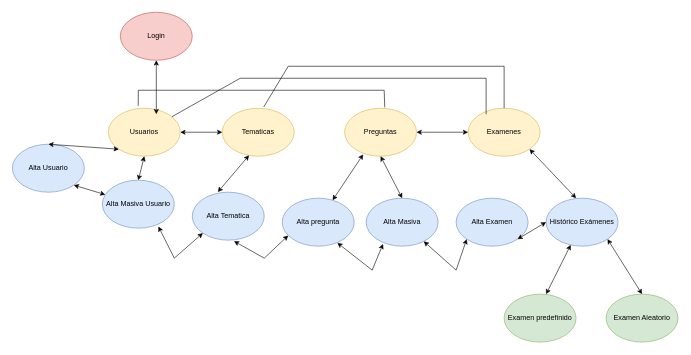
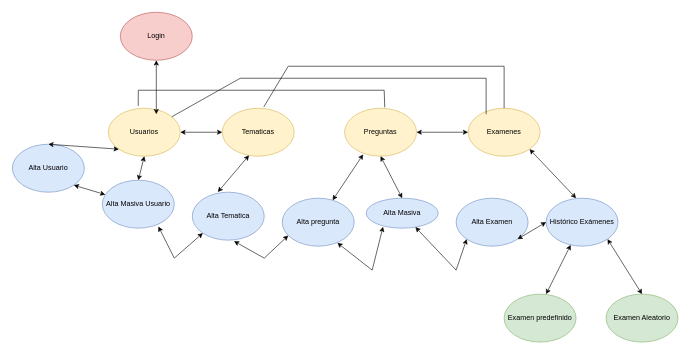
  <mxCell id="0" />
  <mxCell id="1" parent="0" />
  <mxCell id="2" value="Login" style="ellipse;whiteSpace=wrap;html=1;fillColor=#f8cecc;strokeColor=#b85450;" vertex="1" parent="1"><mxGeometry x="200" y="20" width="120" height="80" as="geometry" /></mxCell>
  <mxCell id="3" value="Usuarios" style="ellipse;whiteSpace=wrap;html=1;fillColor=#fff2cc;strokeColor=#d6b656;" vertex="1" parent="1"><mxGeometry x="180" y="180" width="120" height="80" as="geometry" /></mxCell>
  <mxCell id="4" value="Tematicas" style="ellipse;whiteSpace=wrap;html=1;fillColor=#fff2cc;strokeColor=#d6b656;" vertex="1" parent="1"><mxGeometry x="370" y="180" width="120" height="80" as="geometry" /></mxCell>
  <mxCell id="5" value="Preguntas" style="ellipse;whiteSpace=wrap;html=1;fillColor=#fff2cc;strokeColor=#d6b656;" vertex="1" parent="1"><mxGeometry x="574" y="180" width="120" height="80" as="geometry" /></mxCell>
  <mxCell id="6" value="Examenes" style="ellipse;whiteSpace=wrap;html=1;fillColor=#fff2cc;strokeColor=#d6b656;" vertex="1" parent="1"><mxGeometry x="780" y="180" width="120" height="80" as="geometry" /></mxCell>
  <mxCell id="7" value="" style="endArrow=classic;startArrow=classic;html=1;rounded=0;entryX=0.5;entryY=1;entryDx=0;entryDy=0;" edge="1" parent="1" target="2"><mxGeometry width="50" height="50" relative="1" as="geometry"><mxPoint x="260" y="190" as="sourcePoint" /><mxPoint x="300" y="130" as="targetPoint" /></mxGeometry></mxCell>
  <mxCell id="8" value="" style="endArrow=classic;startArrow=classic;html=1;rounded=0;entryX=0;entryY=0.5;entryDx=0;entryDy=0;exitX=1;exitY=0.5;exitDx=0;exitDy=0;" edge="1" parent="1" source="3" target="4"><mxGeometry width="50" height="50" relative="1" as="geometry"><mxPoint x="350" y="250" as="sourcePoint" /><mxPoint x="400" y="200" as="targetPoint" /></mxGeometry></mxCell>
  <mxCell id="9" value="" style="endArrow=classic;startArrow=classic;html=1;rounded=0;entryX=0;entryY=0.5;entryDx=0;entryDy=0;exitX=1;exitY=0.5;exitDx=0;exitDy=0;" edge="1" parent="1" source="5" target="6"><mxGeometry width="50" height="50" relative="1" as="geometry"><mxPoint x="760" y="250" as="sourcePoint" /><mxPoint x="810" y="200" as="targetPoint" /></mxGeometry></mxCell>
  <mxCell id="10" value="" style="endArrow=none;html=1;rounded=0;exitX=0.5;exitY=0;exitDx=0;exitDy=0;" edge="1" parent="1" source="6"><mxGeometry width="50" height="50" relative="1" as="geometry"><mxPoint x="880" y="170" as="sourcePoint" /><mxPoint x="840" y="110" as="targetPoint" /></mxGeometry></mxCell>
  <mxCell id="11" value="" style="endArrow=none;html=1;rounded=0;" edge="1" parent="1"><mxGeometry width="50" height="50" relative="1" as="geometry"><mxPoint x="480" y="110" as="sourcePoint" /><mxPoint x="840" y="110" as="targetPoint" /></mxGeometry></mxCell>
  <mxCell id="12" value="" style="endArrow=none;html=1;rounded=0;exitX=0.577;exitY=-0.028;exitDx=0;exitDy=0;exitPerimeter=0;" edge="1" parent="1" source="4"><mxGeometry width="50" height="50" relative="1" as="geometry"><mxPoint x="460" y="170" as="sourcePoint" /><mxPoint x="480" y="110" as="targetPoint" /></mxGeometry></mxCell>
  <mxCell id="13" value="" style="endArrow=none;html=1;rounded=0;exitX=0.558;exitY=-0.018;exitDx=0;exitDy=0;exitPerimeter=0;" edge="1" parent="1" source="5"><mxGeometry width="50" height="50" relative="1" as="geometry"><mxPoint x="670" y="190" as="sourcePoint" /><mxPoint x="640" y="150" as="targetPoint" /></mxGeometry></mxCell>
  <mxCell id="14" value="" style="endArrow=none;html=1;rounded=0;" edge="1" parent="1"><mxGeometry width="50" height="50" relative="1" as="geometry"><mxPoint x="230" y="150" as="sourcePoint" /><mxPoint x="640" y="150" as="targetPoint" /></mxGeometry></mxCell>
  <mxCell id="15" value="" style="endArrow=none;html=1;rounded=0;exitX=0.415;exitY=-0.048;exitDx=0;exitDy=0;exitPerimeter=0;" edge="1" parent="1" source="3"><mxGeometry width="50" height="50" relative="1" as="geometry"><mxPoint x="290" y="200" as="sourcePoint" /><mxPoint x="230" y="150" as="targetPoint" /></mxGeometry></mxCell>
  <mxCell id="16" value="" style="endArrow=none;html=1;rounded=0;" edge="1" parent="1" source="3"><mxGeometry width="50" height="50" relative="1" as="geometry"><mxPoint x="310" y="210" as="sourcePoint" /><mxPoint x="400" y="130" as="targetPoint" /></mxGeometry></mxCell>
  <mxCell id="17" value="" style="endArrow=none;html=1;rounded=0;" edge="1" parent="1"><mxGeometry width="50" height="50" relative="1" as="geometry"><mxPoint x="400" y="130" as="sourcePoint" /><mxPoint x="810" y="130" as="targetPoint" /></mxGeometry></mxCell>
  <mxCell id="18" value="" style="endArrow=none;html=1;rounded=0;exitX=0.25;exitY=0.125;exitDx=0;exitDy=0;exitPerimeter=0;" edge="1" parent="1" source="6"><mxGeometry width="50" height="50" relative="1" as="geometry"><mxPoint x="830" y="190" as="sourcePoint" /><mxPoint x="810" y="130" as="targetPoint" /></mxGeometry></mxCell>
  <mxCell id="19" value="Alta Usuario" style="ellipse;whiteSpace=wrap;html=1;fillColor=#dae8fc;strokeColor=#6c8ebf;" vertex="1" parent="1"><mxGeometry x="20" y="240" width="120" height="80" as="geometry" /></mxCell>
  <mxCell id="20" value="Alta Masiva Usuario" style="ellipse;whiteSpace=wrap;html=1;fillColor=#dae8fc;strokeColor=#6c8ebf;" vertex="1" parent="1"><mxGeometry x="170" y="300" width="120" height="80" as="geometry" /></mxCell>
  <mxCell id="21" value="" style="endArrow=classic;startArrow=classic;html=1;rounded=0;exitX=0.5;exitY=0;exitDx=0;exitDy=0;entryX=0;entryY=1;entryDx=0;entryDy=0;" edge="1" parent="1" source="19" target="3"><mxGeometry width="50" height="50" relative="1" as="geometry"><mxPoint x="570" y="350" as="sourcePoint" /><mxPoint x="620" y="300" as="targetPoint" /></mxGeometry></mxCell>
  <mxCell id="22" value="" style="endArrow=classic;startArrow=classic;html=1;rounded=0;entryX=0.5;entryY=1;entryDx=0;entryDy=0;exitX=0.5;exitY=0;exitDx=0;exitDy=0;" edge="1" parent="1" source="20" target="3"><mxGeometry width="50" height="50" relative="1" as="geometry"><mxPoint x="330" y="330" as="sourcePoint" /><mxPoint x="380" y="280" as="targetPoint" /></mxGeometry></mxCell>
  <mxCell id="23" value="Alta Tematica" style="ellipse;whiteSpace=wrap;html=1;fillColor=#dae8fc;strokeColor=#6c8ebf;" vertex="1" parent="1"><mxGeometry x="320" y="320" width="120" height="80" as="geometry" /></mxCell>
  <mxCell id="24" value="Alta pregunta" style="ellipse;whiteSpace=wrap;html=1;fillColor=#dae8fc;strokeColor=#6c8ebf;" vertex="1" parent="1"><mxGeometry x="470" y="330" width="120" height="80" as="geometry" /></mxCell>
  <mxCell id="25" value="" style="endArrow=classic;startArrow=classic;html=1;rounded=0;entryX=0.372;entryY=0.982;entryDx=0;entryDy=0;entryPerimeter=0;exitX=0.355;exitY=-0.003;exitDx=0;exitDy=0;exitPerimeter=0;" edge="1" parent="1" source="23" target="4"><mxGeometry width="50" height="50" relative="1" as="geometry"><mxPoint x="250" y="350" as="sourcePoint" /><mxPoint x="300" y="300" as="targetPoint" /></mxGeometry></mxCell>
  <mxCell id="26" value="" style="endArrow=classic;startArrow=classic;html=1;rounded=0;entryX=0.258;entryY=0.962;entryDx=0;entryDy=0;entryPerimeter=0;" edge="1" parent="1" source="24" target="5"><mxGeometry width="50" height="50" relative="1" as="geometry"><mxPoint x="540" y="350" as="sourcePoint" /><mxPoint x="590" y="300" as="targetPoint" /></mxGeometry></mxCell>
- <mxCell id="27" value="Alta Masiva" style="ellipse;whiteSpace=wrap;html=1;fillColor=#dae8fc;strokeColor=#6c8ebf;" vertex="1" parent="1"><mxGeometry x="610" y="330" width="120" height="80" as="geometry" /></mxCell>
+ <mxCell id="27" value="Alta Masiva" style="ellipse;whiteSpace=wrap;html=1;fillColor=#dae8fc;strokeColor=#6c8ebf;" vertex="1" parent="1"><mxGeometry x="610" y="330" width="120" height="50" as="geometry" /></mxCell>
  <mxCell id="28" value="" style="endArrow=classic;startArrow=classic;html=1;rounded=0;exitX=0.5;exitY=0;exitDx=0;exitDy=0;entryX=0.5;entryY=1;entryDx=0;entryDy=0;" edge="1" parent="1" source="27" target="5"><mxGeometry width="50" height="50" relative="1" as="geometry"><mxPoint x="540" y="350" as="sourcePoint" /><mxPoint x="710" y="260" as="targetPoint" /></mxGeometry></mxCell>
  <mxCell id="29" value="Alta Examen" style="ellipse;whiteSpace=wrap;html=1;fillColor=#dae8fc;strokeColor=#6c8ebf;" vertex="1" parent="1"><mxGeometry x="760" y="330" width="120" height="80" as="geometry" /></mxCell>
  <mxCell id="30" value="Histórico Exámenes" style="ellipse;whiteSpace=wrap;html=1;fillColor=#dae8fc;strokeColor=#6c8ebf;" vertex="1" parent="1"><mxGeometry x="910" y="330" width="120" height="80" as="geometry" /></mxCell>
  <mxCell id="31" value="" style="endArrow=classic;startArrow=classic;html=1;rounded=0;entryX=1;entryY=1;entryDx=0;entryDy=0;exitX=0.417;exitY=0;exitDx=0;exitDy=0;exitPerimeter=0;" edge="1" parent="1" source="30" target="6"><mxGeometry width="50" height="50" relative="1" as="geometry"><mxPoint x="920" y="310" as="sourcePoint" /><mxPoint x="970" y="260" as="targetPoint" /></mxGeometry></mxCell>
  <mxCell id="32" value="Examen predefinido" style="ellipse;whiteSpace=wrap;html=1;fillColor=#d5e8d4;strokeColor=#82b366;" vertex="1" parent="1"><mxGeometry x="840" y="490" width="120" height="80" as="geometry" /></mxCell>
  <mxCell id="33" value="Examen Aleatorio" style="ellipse;whiteSpace=wrap;html=1;fillColor=#d5e8d4;strokeColor=#82b366;" vertex="1" parent="1"><mxGeometry x="1010" y="490" width="120" height="80" as="geometry" /></mxCell>
  <mxCell id="34" value="" style="endArrow=classic;startArrow=classic;html=1;rounded=0;" edge="1" parent="1" target="30"><mxGeometry width="50" height="50" relative="1" as="geometry"><mxPoint x="910" y="490" as="sourcePoint" /><mxPoint x="960" y="440" as="targetPoint" /></mxGeometry></mxCell>
  <mxCell id="35" value="" style="endArrow=classic;startArrow=classic;html=1;rounded=0;entryX=1;entryY=1;entryDx=0;entryDy=0;exitX=0.5;exitY=0;exitDx=0;exitDy=0;" edge="1" parent="1" source="33" target="30"><mxGeometry width="50" height="50" relative="1" as="geometry"><mxPoint x="1040" y="480" as="sourcePoint" /><mxPoint x="1090" y="430" as="targetPoint" /></mxGeometry></mxCell>
  <mxCell id="36" value="" style="endArrow=classic;startArrow=classic;html=1;rounded=0;exitX=1;exitY=1;exitDx=0;exitDy=0;" edge="1" parent="1" source="19" target="20"><mxGeometry width="50" height="50" relative="1" as="geometry"><mxPoint x="120" y="350" as="sourcePoint" /><mxPoint x="170" y="300" as="targetPoint" /></mxGeometry></mxCell>
  <mxCell id="37" value="" style="endArrow=classic;startArrow=classic;html=1;rounded=0;entryX=0;entryY=1;entryDx=0;entryDy=0;exitX=0.779;exitY=0.965;exitDx=0;exitDy=0;exitPerimeter=0;" edge="1" parent="1" source="20" target="23"><mxGeometry width="50" height="50" relative="1" as="geometry"><mxPoint x="270" y="440" as="sourcePoint" /><mxPoint x="320" y="390" as="targetPoint" /><Array as="points"><mxPoint x="290" y="430" /></Array></mxGeometry></mxCell>
  <mxCell id="38" value="" style="endArrow=classic;startArrow=classic;html=1;rounded=0;entryX=0.083;entryY=0.778;entryDx=0;entryDy=0;entryPerimeter=0;exitX=0.58;exitY=1.021;exitDx=0;exitDy=0;exitPerimeter=0;" edge="1" parent="1" source="23" target="24"><mxGeometry width="50" height="50" relative="1" as="geometry"><mxPoint x="430" y="460" as="sourcePoint" /><mxPoint x="480" y="410" as="targetPoint" /><Array as="points"><mxPoint x="440" y="430" /></Array></mxGeometry></mxCell>
  <mxCell id="39" value="" style="endArrow=classic;startArrow=classic;html=1;rounded=0;entryX=0.234;entryY=0.954;entryDx=0;entryDy=0;entryPerimeter=0;exitX=0.766;exitY=0.931;exitDx=0;exitDy=0;exitPerimeter=0;" edge="1" parent="1" source="24" target="27"><mxGeometry width="50" height="50" relative="1" as="geometry"><mxPoint x="580" y="470" as="sourcePoint" /><mxPoint x="630" y="420" as="targetPoint" /><Array as="points"><mxPoint x="620" y="450" /></Array></mxGeometry></mxCell>
  <mxCell id="40" value="" style="endArrow=classic;startArrow=classic;html=1;rounded=0;entryX=0;entryY=1;entryDx=0;entryDy=0;" edge="1" parent="1" source="27" target="29"><mxGeometry width="50" height="50" relative="1" as="geometry"><mxPoint x="730" y="470" as="sourcePoint" /><mxPoint x="780" y="420" as="targetPoint" /><Array as="points"><mxPoint x="760" y="450" /></Array></mxGeometry></mxCell>
  <mxCell id="41" value="" style="endArrow=classic;startArrow=classic;html=1;rounded=0;entryX=0;entryY=0.5;entryDx=0;entryDy=0;exitX=1;exitY=1;exitDx=0;exitDy=0;" edge="1" parent="1" source="29" target="30"><mxGeometry width="50" height="50" relative="1" as="geometry"><mxPoint x="580" y="380" as="sourcePoint" /><mxPoint x="630" y="330" as="targetPoint" /></mxGeometry></mxCell>
